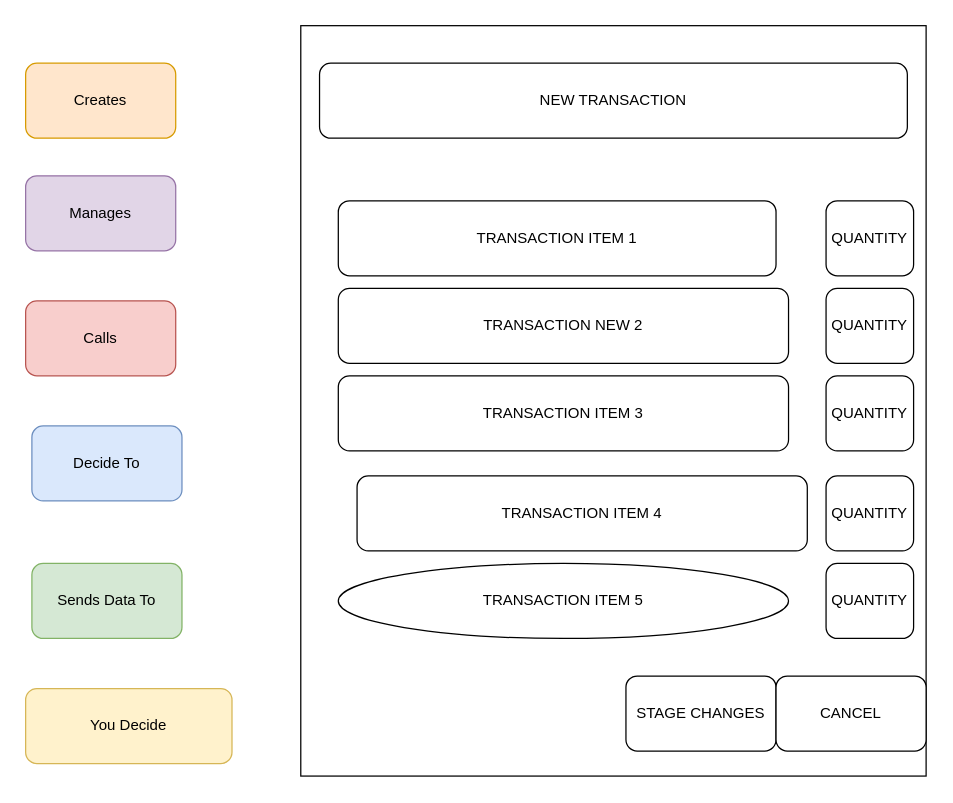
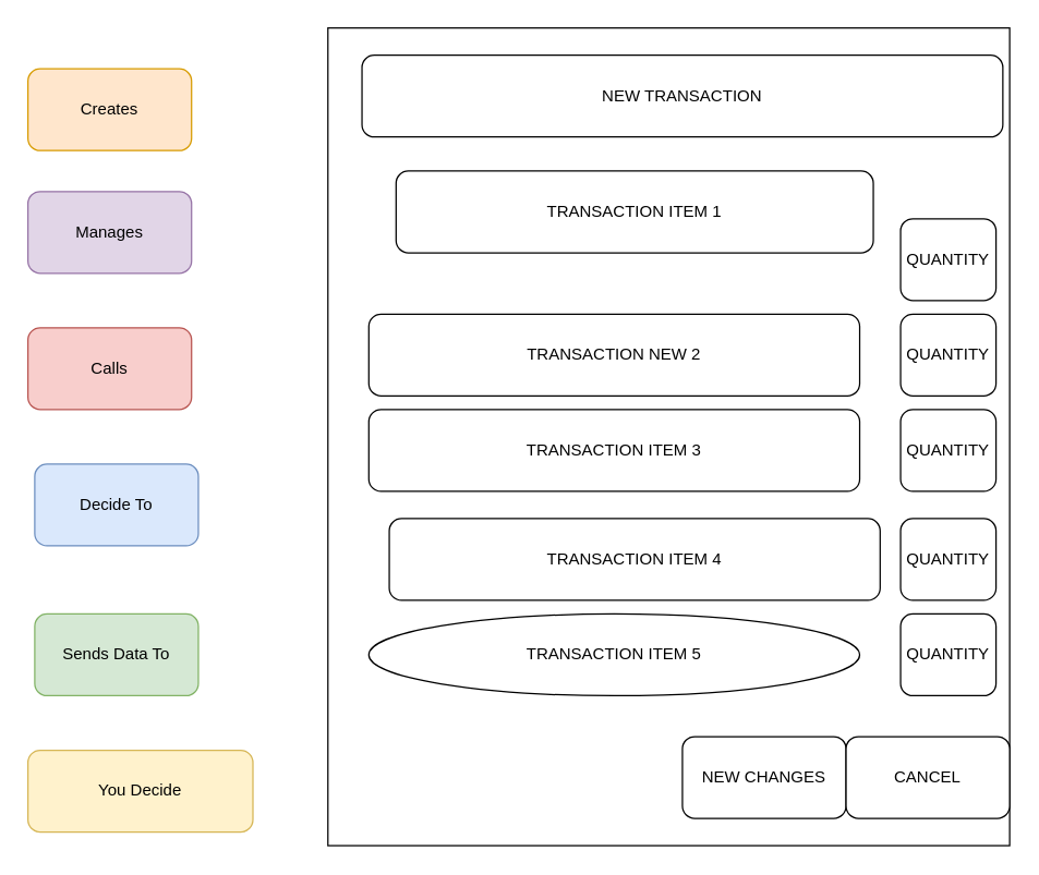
  <mxCell id="0" />
  <mxCell id="1" parent="0" />
  <mxCell id="2" value="Creates" style="rounded=1;whiteSpace=wrap;html=1;fillColor=#ffe6cc;strokeColor=#d79b00;" parent="1" vertex="1"><mxGeometry x="20" y="50" width="120" height="60" as="geometry" /></mxCell>
  <mxCell id="3" value="You Decide" style="rounded=1;whiteSpace=wrap;html=1;fillColor=#fff2cc;strokeColor=#d6b656;" parent="1" vertex="1"><mxGeometry x="20" y="550" width="165" height="60" as="geometry" /></mxCell>
  <mxCell id="4" value="Sends Data To" style="rounded=1;whiteSpace=wrap;html=1;fillColor=#d5e8d4;strokeColor=#82b366;" parent="1" vertex="1"><mxGeometry x="25" y="450" width="120" height="60" as="geometry" /></mxCell>
  <mxCell id="5" value="Decide To" style="rounded=1;whiteSpace=wrap;html=1;fillColor=#dae8fc;strokeColor=#6c8ebf;" parent="1" vertex="1"><mxGeometry x="25" y="340" width="120" height="60" as="geometry" /></mxCell>
  <mxCell id="6" value="Calls" style="rounded=1;whiteSpace=wrap;html=1;fillColor=#f8cecc;strokeColor=#b85450;" parent="1" vertex="1"><mxGeometry x="20" y="240" width="120" height="60" as="geometry" /></mxCell>
  <mxCell id="7" value="Manages" style="rounded=1;whiteSpace=wrap;html=1;fillColor=#e1d5e7;strokeColor=#9673a6;" parent="1" vertex="1"><mxGeometry x="20" y="140" width="120" height="60" as="geometry" /></mxCell>
  <mxCell id="8" value="" style="rounded=0;whiteSpace=wrap;html=1;" parent="1" vertex="1"><mxGeometry x="240" y="20" width="500" height="600" as="geometry" /></mxCell>
- <mxCell id="9" value="NEW TRANSACTION" style="rounded=1;whiteSpace=wrap;html=1;" parent="1" vertex="1"><mxGeometry x="255" y="50" width="470" height="60" as="geometry" /></mxCell>
- <mxCell id="10" value="STAGE CHANGES" style="rounded=1;whiteSpace=wrap;html=1;" parent="1" vertex="1"><mxGeometry x="500" y="540" width="120" height="60" as="geometry" /></mxCell>
- <mxCell id="11" value="TRANSACTION ITEM 1" style="rounded=1;whiteSpace=wrap;html=1;" parent="1" vertex="1"><mxGeometry x="270" y="160" width="350" height="60" as="geometry" /></mxCell>
+ <mxCell id="9" value="NEW TRANSACTION" style="rounded=1;whiteSpace=wrap;html=1;" parent="1" vertex="1"><mxGeometry x="265" y="40" width="470" height="60" as="geometry" /></mxCell>
+ <mxCell id="10" value="NEW CHANGES" style="rounded=1;whiteSpace=wrap;html=1;" parent="1" vertex="1"><mxGeometry x="500" y="540" width="120" height="60" as="geometry" /></mxCell>
+ <mxCell id="11" value="TRANSACTION ITEM 1" style="rounded=1;whiteSpace=wrap;html=1;" parent="1" vertex="1"><mxGeometry x="290" y="125" width="350" height="60" as="geometry" /></mxCell>
  <mxCell id="12" value="QUANTITY" style="rounded=1;whiteSpace=wrap;html=1;" parent="1" vertex="1"><mxGeometry x="660" y="160" width="70" height="60" as="geometry" /></mxCell>
  <mxCell id="13" value="TRANSACTION NEW 2" style="rounded=1;whiteSpace=wrap;html=1;" parent="1" vertex="1"><mxGeometry x="270" y="230" width="360" height="60" as="geometry" /></mxCell>
  <mxCell id="14" value="QUANTITY" style="rounded=1;whiteSpace=wrap;html=1;" parent="1" vertex="1"><mxGeometry x="660" y="230" width="70" height="60" as="geometry" /></mxCell>
  <mxCell id="15" value="TRANSACTION ITEM 3" style="rounded=1;whiteSpace=wrap;html=1;" parent="1" vertex="1"><mxGeometry x="270" y="300" width="360" height="60" as="geometry" /></mxCell>
  <mxCell id="16" value="QUANTITY" style="rounded=1;whiteSpace=wrap;html=1;" parent="1" vertex="1"><mxGeometry x="660" y="300" width="70" height="60" as="geometry" /></mxCell>
  <mxCell id="17" value="TRANSACTION ITEM 4" style="rounded=1;whiteSpace=wrap;html=1;" parent="1" vertex="1"><mxGeometry x="285" y="380" width="360" height="60" as="geometry" /></mxCell>
  <mxCell id="18" value="QUANTITY" style="rounded=1;whiteSpace=wrap;html=1;" parent="1" vertex="1"><mxGeometry x="660" y="380" width="70" height="60" as="geometry" /></mxCell>
  <mxCell id="19" value="CANCEL" style="rounded=1;whiteSpace=wrap;html=1;" parent="1" vertex="1"><mxGeometry x="620" y="540" width="120" height="60" as="geometry" /></mxCell>
  <mxCell id="20" value="TRANSACTION ITEM 5" style="ellipse;whiteSpace=wrap;html=1;" parent="1" vertex="1"><mxGeometry x="270" y="450" width="360" height="60" as="geometry" /></mxCell>
  <mxCell id="21" value="QUANTITY" style="rounded=1;whiteSpace=wrap;html=1;" parent="1" vertex="1"><mxGeometry x="660" y="450" width="70" height="60" as="geometry" /></mxCell>
